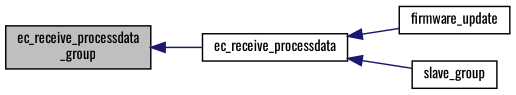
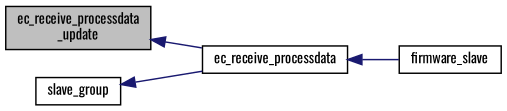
  digraph {
    fontname=Oswald
    rankdir=LR
    node [color=black fillcolor=white fontname=Oswald fontsize=10 shape=record style=filled]
    edge [color=midnightblue dir=back fontname=Oswald fontsize=10 labelfontname=Helvetica labelfontsize=10 style=solid]
-   n1 [fillcolor=grey75 fontcolor=black height=0.2 label="ec_receive_processdata\l_group" width=0.4]
+   n1 [fillcolor=grey75 fontcolor=black height=0.2 label="ec_receive_processdata\l_update" width=0.4]
    n2 [height=0.2 label=ec_receive_processdata width=0.4]
-   n3 [height=0.2 label=firmware_update width=0.4]
+   n3 [height=0.2 label=firmware_slave width=0.4]
    n4 [height=0.2 label=slave_group width=0.4]
    n1 -> n2
    n2 -> n3
-   n2 -> n4
+   n4 -> n2
  }
